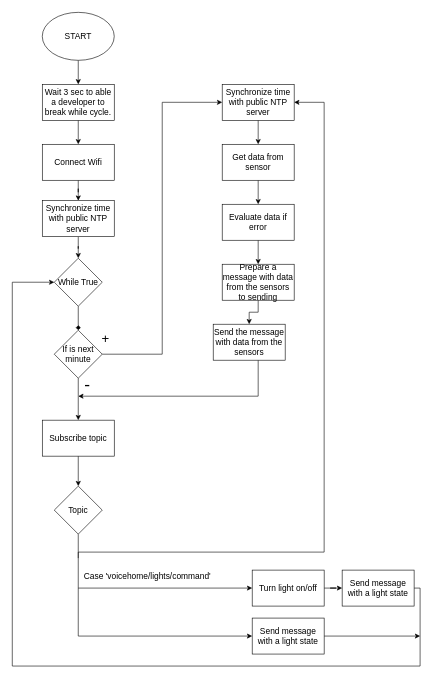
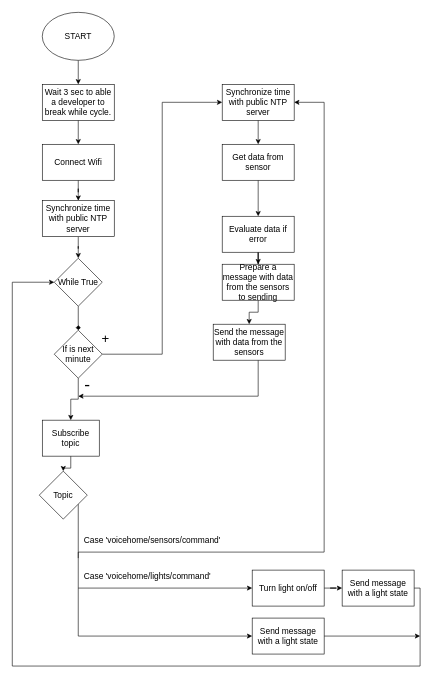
  <mxCell id="0" />
  <mxCell id="1" parent="0" />
  <mxCell id="2" value="" style="edgeStyle=orthogonalEdgeStyle;rounded=0;orthogonalLoop=1;jettySize=auto;html=1;fontSize=14;" parent="1" source="3" target="7" edge="1"><mxGeometry relative="1" as="geometry" /></mxCell>
  <mxCell id="3" value="START" style="ellipse;whiteSpace=wrap;html=1;fontSize=14;" parent="1" vertex="1"><mxGeometry x="70" y="20" width="120" height="80" as="geometry" /></mxCell>
  <mxCell id="4" value="" style="edgeStyle=orthogonalEdgeStyle;rounded=0;orthogonalLoop=1;jettySize=auto;html=1;fontSize=14;" parent="1" source="5" target="9" edge="1"><mxGeometry relative="1" as="geometry" /></mxCell>
  <mxCell id="5" value="Connect Wifi" style="rounded=0;whiteSpace=wrap;html=1;fontSize=14;" parent="1" vertex="1"><mxGeometry x="70" y="240" width="120" height="60" as="geometry" /></mxCell>
  <mxCell id="6" value="" style="edgeStyle=orthogonalEdgeStyle;rounded=0;orthogonalLoop=1;jettySize=auto;html=1;fontSize=14;" parent="1" source="7" target="5" edge="1"><mxGeometry relative="1" as="geometry" /></mxCell>
  <mxCell id="7" value="Wait 3 sec to able a developer to break while cycle." style="rounded=0;whiteSpace=wrap;html=1;fontSize=14;" parent="1" vertex="1"><mxGeometry x="70" y="140" width="120" height="60" as="geometry" /></mxCell>
  <mxCell id="8" value="" style="edgeStyle=orthogonalEdgeStyle;rounded=0;orthogonalLoop=1;jettySize=auto;html=1;fontSize=14;" parent="1" source="9" target="11" edge="1"><mxGeometry relative="1" as="geometry" /></mxCell>
  <mxCell id="9" value="Synchronize time with public NTP server" style="rounded=0;whiteSpace=wrap;html=1;fontSize=14;" parent="1" vertex="1"><mxGeometry x="70" y="334" width="120" height="60" as="geometry" /></mxCell>
  <mxCell id="10" value="" style="edgeStyle=orthogonalEdgeStyle;rounded=0;orthogonalLoop=1;jettySize=auto;html=1;fontSize=14;endArrow=diamond;" parent="1" source="11" target="14" edge="1"><mxGeometry relative="1" as="geometry" /></mxCell>
  <mxCell id="11" value="While True" style="rhombus;whiteSpace=wrap;html=1;fontSize=14;" parent="1" vertex="1"><mxGeometry x="90" y="430" width="80" height="80" as="geometry" /></mxCell>
  <mxCell id="12" style="edgeStyle=orthogonalEdgeStyle;rounded=0;orthogonalLoop=1;jettySize=auto;html=1;entryX=0;entryY=0.5;entryDx=0;entryDy=0;fontSize=14;" parent="1" source="14" target="17" edge="1"><mxGeometry relative="1" as="geometry" /></mxCell>
  <mxCell id="13" value="" style="edgeStyle=orthogonalEdgeStyle;rounded=0;orthogonalLoop=1;jettySize=auto;html=1;fontSize=14;" parent="1" source="14" target="29" edge="1"><mxGeometry relative="1" as="geometry" /></mxCell>
  <mxCell id="14" value="If is next minute" style="rhombus;whiteSpace=wrap;html=1;fontSize=14;" parent="1" vertex="1"><mxGeometry x="90" y="550" width="80" height="80" as="geometry" /></mxCell>
  <mxCell id="15" value="-" style="text;html=1;align=center;verticalAlign=middle;resizable=0;points=[];autosize=1;strokeColor=none;fontSize=29;" parent="1" vertex="1"><mxGeometry x="130" y="620" width="30" height="40" as="geometry" /></mxCell>
  <mxCell id="16" value="" style="edgeStyle=orthogonalEdgeStyle;rounded=0;orthogonalLoop=1;jettySize=auto;html=1;fontSize=14;" parent="1" source="17" target="19" edge="1"><mxGeometry relative="1" as="geometry" /></mxCell>
  <mxCell id="17" value="Synchronize time with public NTP server" style="rounded=0;whiteSpace=wrap;html=1;fontSize=14;" parent="1" vertex="1"><mxGeometry x="370" y="140" width="120" height="60" as="geometry" /></mxCell>
  <mxCell id="18" value="" style="edgeStyle=orthogonalEdgeStyle;rounded=0;orthogonalLoop=1;jettySize=auto;html=1;fontSize=14;" parent="1" source="19" target="21" edge="1"><mxGeometry relative="1" as="geometry" /></mxCell>
  <mxCell id="19" value="Get data from sensor" style="rounded=0;whiteSpace=wrap;html=1;fontSize=14;" parent="1" vertex="1"><mxGeometry x="370" y="240" width="120" height="60" as="geometry" /></mxCell>
  <mxCell id="20" value="" style="edgeStyle=orthogonalEdgeStyle;rounded=0;orthogonalLoop=1;jettySize=auto;html=1;fontSize=14;" parent="1" source="21" target="23" edge="1"><mxGeometry relative="1" as="geometry" /></mxCell>
- <mxCell id="21" value="Evaluate data if error" style="rounded=0;whiteSpace=wrap;html=1;fontSize=14;" parent="1" vertex="1"><mxGeometry x="370" y="340" width="120" height="60" as="geometry" /></mxCell>
+ <mxCell id="21" value="Evaluate data if error" style="rounded=0;whiteSpace=wrap;html=1;fontSize=14;" parent="1" vertex="1"><mxGeometry x="370" y="360" width="120" height="60" as="geometry" /></mxCell>
  <mxCell id="22" value="" style="edgeStyle=orthogonalEdgeStyle;rounded=0;orthogonalLoop=1;jettySize=auto;html=1;fontSize=14;" parent="1" source="23" target="25" edge="1"><mxGeometry relative="1" as="geometry" /></mxCell>
  <mxCell id="23" value="Prepare a message with data from the sensors to sending" style="rounded=0;whiteSpace=wrap;html=1;fontSize=14;" parent="1" vertex="1"><mxGeometry x="370" y="440" width="120" height="60" as="geometry" /></mxCell>
  <mxCell id="24" style="edgeStyle=orthogonalEdgeStyle;rounded=0;orthogonalLoop=1;jettySize=auto;html=1;fontSize=14;" parent="1" source="25" edge="1"><mxGeometry relative="1" as="geometry"><mxPoint x="130" y="660" as="targetPoint" /><Array as="points"><mxPoint x="430" y="660" /></Array></mxGeometry></mxCell>
  <mxCell id="25" value="Send the message with data from the sensors" style="rounded=0;whiteSpace=wrap;html=1;fontSize=14;" parent="1" vertex="1"><mxGeometry x="355" y="540" width="120" height="60" as="geometry" /></mxCell>
  <mxCell id="26" style="edgeStyle=orthogonalEdgeStyle;rounded=0;orthogonalLoop=1;jettySize=auto;html=1;entryX=0;entryY=0.5;entryDx=0;entryDy=0;fontSize=14;" parent="1" source="27" target="35" edge="1"><mxGeometry relative="1" as="geometry"><mxPoint x="130" y="1070" as="targetPoint" /><Array as="points"><mxPoint x="130" y="1060" /></Array></mxGeometry></mxCell>
- <mxCell id="27" value="Topic" style="rhombus;whiteSpace=wrap;html=1;fontSize=14;" parent="1" vertex="1"><mxGeometry x="90" y="810" width="80" height="80" as="geometry" /></mxCell>
+ <mxCell id="27" value="Topic" style="rhombus;whiteSpace=wrap;html=1;fontSize=14;" parent="1" vertex="1"><mxGeometry x="65" y="785" width="80" height="80" as="geometry" /></mxCell>
  <mxCell id="28" value="" style="edgeStyle=orthogonalEdgeStyle;rounded=0;orthogonalLoop=1;jettySize=auto;html=1;fontSize=14;" parent="1" source="29" target="27" edge="1"><mxGeometry relative="1" as="geometry" /></mxCell>
- <mxCell id="29" value="Subscribe topic" style="rounded=0;whiteSpace=wrap;html=1;fontSize=14;" parent="1" vertex="1"><mxGeometry x="70" y="700" width="120" height="60" as="geometry" /></mxCell>
+ <mxCell id="29" value="Subscribe topic" style="rounded=0;whiteSpace=wrap;html=1;fontSize=14;" parent="1" vertex="1"><mxGeometry x="70" y="700" width="95" height="60" as="geometry" /></mxCell>
  <mxCell id="30" value="Case&amp;nbsp;'voicehome/lights/command'" style="text;html=1;align=center;verticalAlign=middle;resizable=0;points=[];autosize=1;strokeColor=none;fontSize=14;" parent="1" vertex="1"><mxGeometry x="130" y="950" width="230" height="20" as="geometry" /></mxCell>
  <mxCell id="31" value="" style="endArrow=classic;html=1;fontSize=14;entryX=0;entryY=0.5;entryDx=0;entryDy=0;" parent="1" target="37" edge="1"><mxGeometry width="50" height="50" relative="1" as="geometry"><mxPoint x="130" y="980" as="sourcePoint" /><mxPoint x="370" y="980" as="targetPoint" /></mxGeometry></mxCell>
  <mxCell id="32" style="edgeStyle=none;rounded=0;orthogonalLoop=1;jettySize=auto;html=1;entryX=0;entryY=0.5;entryDx=0;entryDy=0;fontSize=14;" parent="1" source="33" target="11" edge="1"><mxGeometry relative="1" as="geometry"><mxPoint x="50" y="1070" as="targetPoint" /><Array as="points"><mxPoint x="700" y="980" /><mxPoint x="700" y="1110" /><mxPoint x="20" y="1110" /><mxPoint x="20" y="470" /></Array></mxGeometry></mxCell>
  <mxCell id="33" value="Send message with a light state" style="rounded=0;whiteSpace=wrap;html=1;fontSize=14;" parent="1" vertex="1"><mxGeometry x="570" y="950" width="120" height="60" as="geometry" /></mxCell>
  <mxCell id="34" style="edgeStyle=none;rounded=0;orthogonalLoop=1;jettySize=auto;html=1;fontSize=14;" parent="1" source="35" edge="1"><mxGeometry relative="1" as="geometry"><mxPoint x="700" y="1060" as="targetPoint" /></mxGeometry></mxCell>
  <mxCell id="35" value="Send message with a light state" style="rounded=0;whiteSpace=wrap;html=1;fontSize=14;" parent="1" vertex="1"><mxGeometry x="420" y="1030" width="120" height="60" as="geometry" /></mxCell>
  <mxCell id="36" value="" style="edgeStyle=orthogonalEdgeStyle;rounded=0;orthogonalLoop=1;jettySize=auto;html=1;fontSize=14;" parent="1" source="37" target="33" edge="1"><mxGeometry relative="1" as="geometry" /></mxCell>
  <mxCell id="37" value="Turn light on/off" style="rounded=0;whiteSpace=wrap;html=1;fontSize=14;" parent="1" vertex="1"><mxGeometry x="420" y="950" width="120" height="60" as="geometry" /></mxCell>
+ <mxCell id="38" value="Case&amp;nbsp;'voicehome/sensors/command'" style="text;html=1;align=center;verticalAlign=middle;resizable=0;points=[];autosize=1;strokeColor=none;fontSize=14;" parent="1" vertex="1"><mxGeometry x="133" y="890" width="240" height="20" as="geometry" /></mxCell>
  <mxCell id="39" style="edgeStyle=orthogonalEdgeStyle;rounded=0;orthogonalLoop=1;jettySize=auto;html=1;entryX=1;entryY=0.5;entryDx=0;entryDy=0;fontSize=14;" parent="1" target="17" edge="1"><mxGeometry relative="1" as="geometry"><mxPoint x="130" y="930" as="sourcePoint" /><mxPoint x="330" y="510" as="targetPoint" /><Array as="points"><mxPoint x="130" y="920" /><mxPoint x="540" y="920" /><mxPoint x="540" y="170" /></Array></mxGeometry></mxCell>
  <mxCell id="40" value="+" style="text;html=1;align=center;verticalAlign=middle;resizable=0;points=[];autosize=1;strokeColor=none;fontSize=22;" parent="1" vertex="1"><mxGeometry x="160" y="550" width="30" height="30" as="geometry" /></mxCell>
